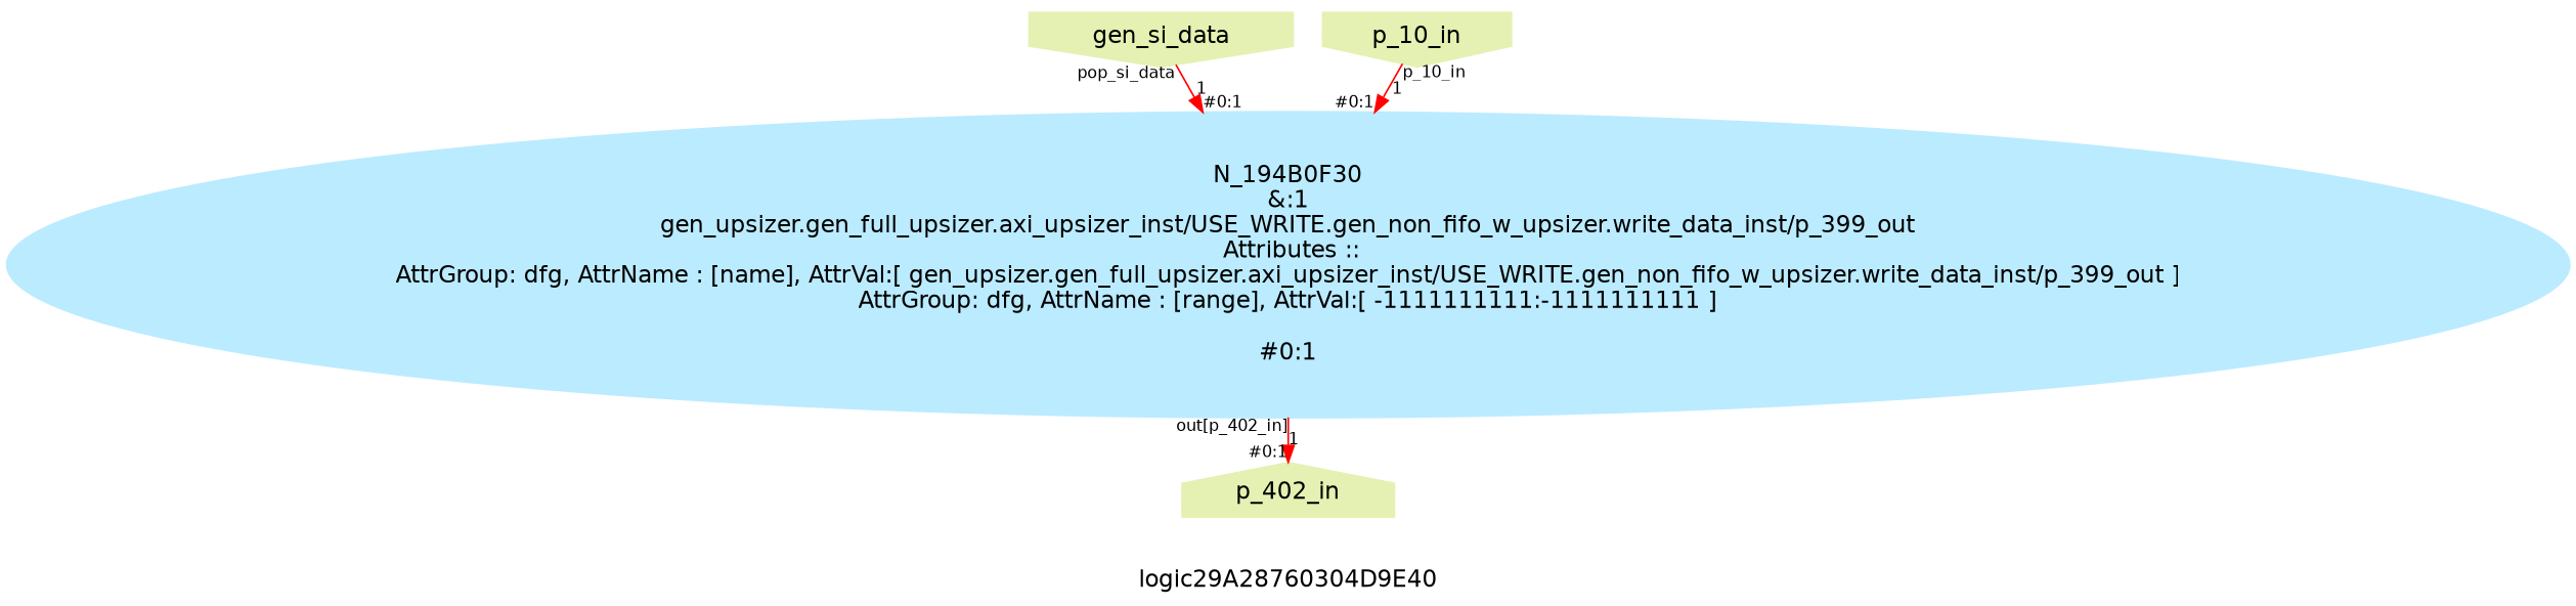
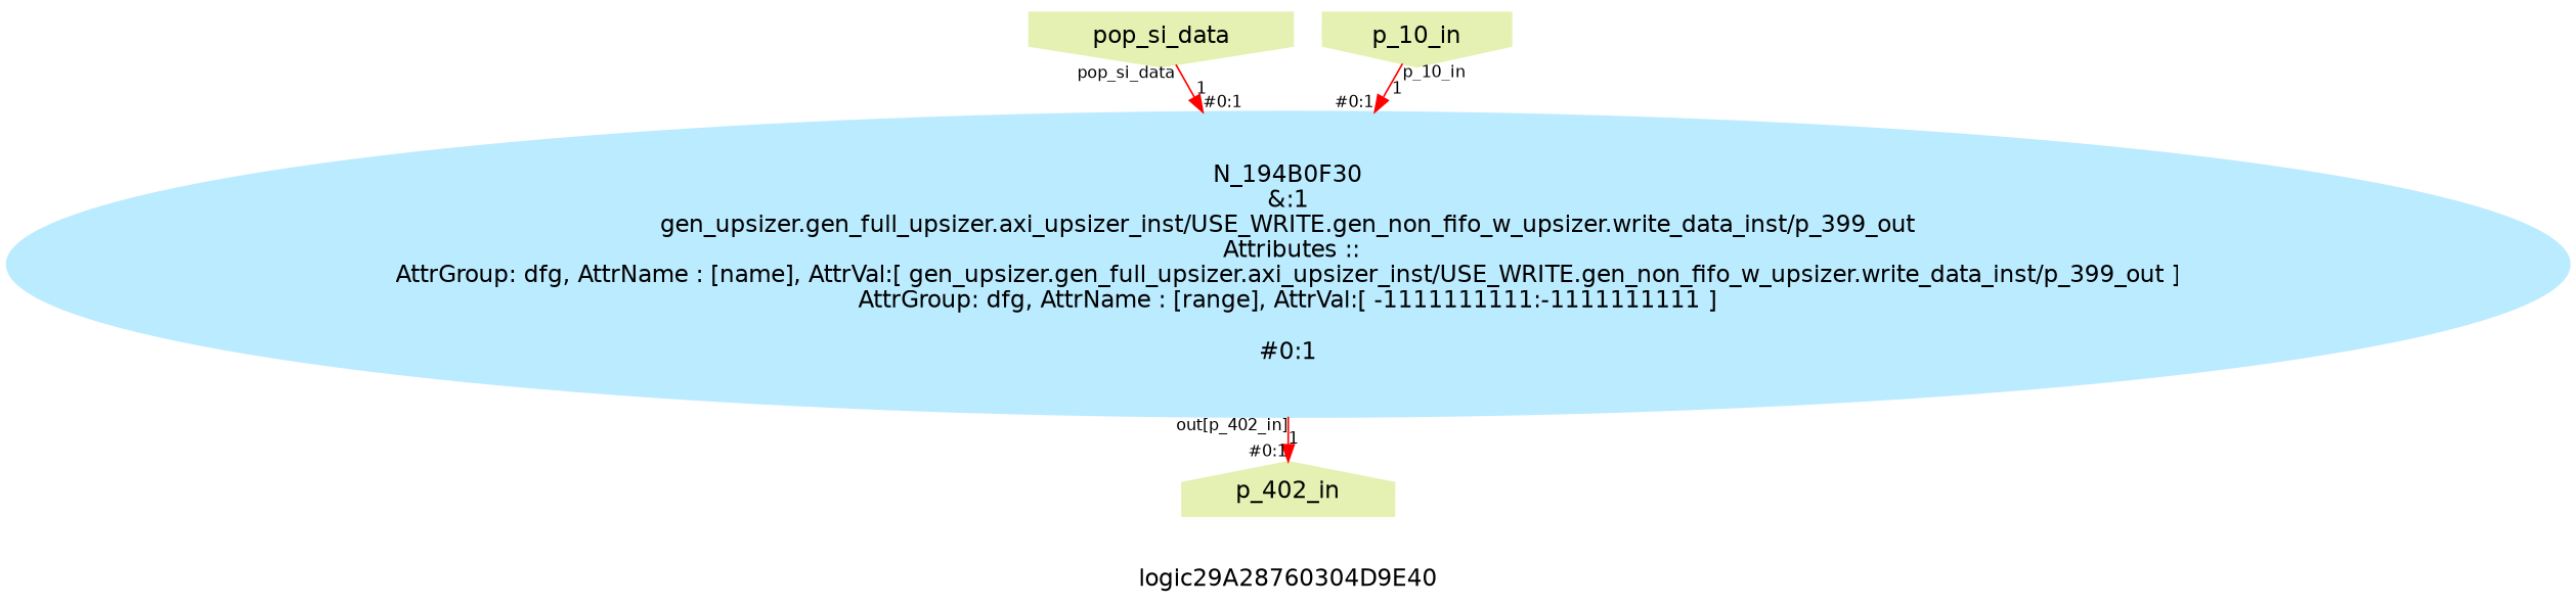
  digraph {
    fontname="DejaVu Sans"
    label=logic29A28760304D9E40
    ranksep=0.1
    splines=true
    node [color="#e4f1b2" fontname="DejaVu Sans" shape=invhouse style=filled]
    edge [color="#ff0000" fontname="DejaVu Sans" fontsize=10 headlabel="#0:1"]
-   n1 [label=gen_si_data]
+   n1 [label=pop_si_data]
    n2 [label=p_10_in]
    n3 [label=p_402_in shape=house]
    n4 [color="#bbebff" label="N_194B0F30\n&:1\ngen_upsizer.gen_full_upsizer.axi_upsizer_inst/USE_WRITE.gen_non_fifo_w_upsizer.write_data_inst/p_399_out\n Attributes ::\nAttrGroup: dfg, AttrName : [name], AttrVal:[ gen_upsizer.gen_full_upsizer.axi_upsizer_inst/USE_WRITE.gen_non_fifo_w_upsizer.write_data_inst/p_399_out ]\nAttrGroup: dfg, AttrName : [range], AttrVal:[ -1111111111:-1111111111 ]\n\n#0:1\n" shape=""]
    subgraph sub_1 {
      rank=source
      n1
      n2
    }
    subgraph sub_2 {
      rank=sink
      n3
    }
    n1 -> n4 [label=1 taillabel=pop_si_data]
    n2 -> n4 [label=1 taillabel=p_10_in]
    n4 -> n3 [label=1 taillabel="out[p_402_in]"]
  }
